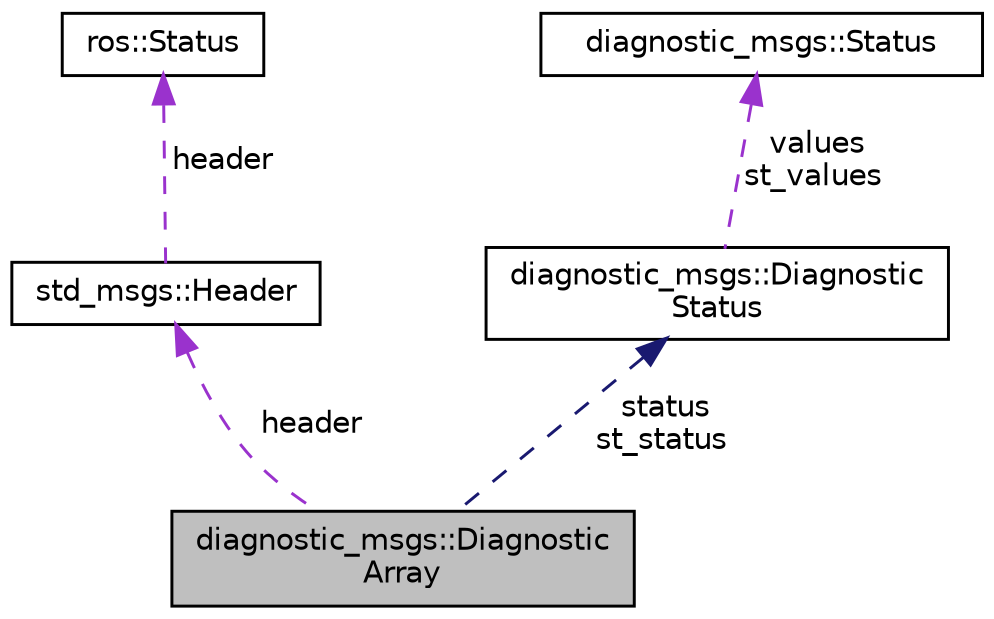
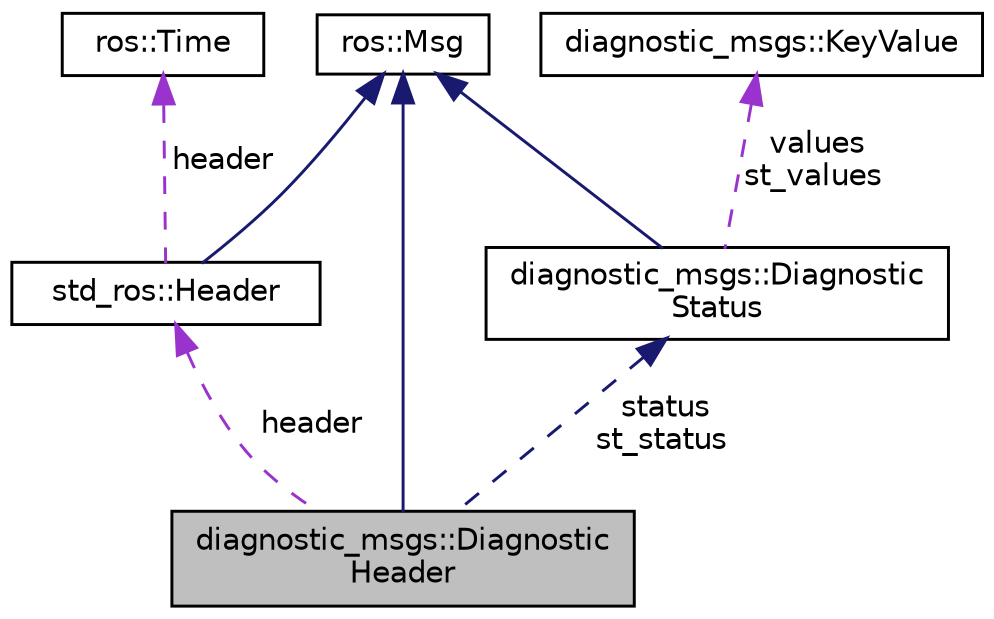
  digraph {
    node [color=black fillcolor=white fontname=Helvetica fontsize=10 shape=record style=filled]
    edge [color=midnightblue dir=back fontname=Helvetica fontsize=10 labelfontname=Helvetica labelfontsize=10 style=dashed]
-   n1 [fillcolor=grey75 fontcolor=black height=0.2 label="diagnostic_msgs::Diagnostic\lArray" width=0.4]
+   n1 [fillcolor=grey75 fontcolor=black height=0.2 label="diagnostic_msgs::Diagnostic\lHeader" width=0.4]
+   n2 [height=0.2 label="ros::Msg" width=0.4]
    n3 [height=0.2 label="diagnostic_msgs::Diagnostic\lStatus" width=0.4]
-   n4 [height=0.2 label="std_msgs::Header" width=0.4]
-   n5 [height=0.2 label="diagnostic_msgs::Status" width=0.4]
-   n6 [height=0.2 label="ros::Status" width=0.4]
+   n4 [height=0.2 label="std_ros::Header" width=0.4]
+   n5 [height=0.2 label="diagnostic_msgs::KeyValue" width=0.4]
+   n6 [height=0.2 label="ros::Time" width=0.4]
+   n2 -> n1 [style=solid]
+   n2 -> n3 [style=solid]
+   n2 -> n4 [style=solid]
    n3 -> n1 [label=" status\nst_status"]
    n4 -> n1 [color=darkorchid3 label=" header"]
    n5 -> n3 [color=darkorchid3 label=" values\nst_values"]
    n6 -> n4 [color=darkorchid3 label=" header"]
  }
